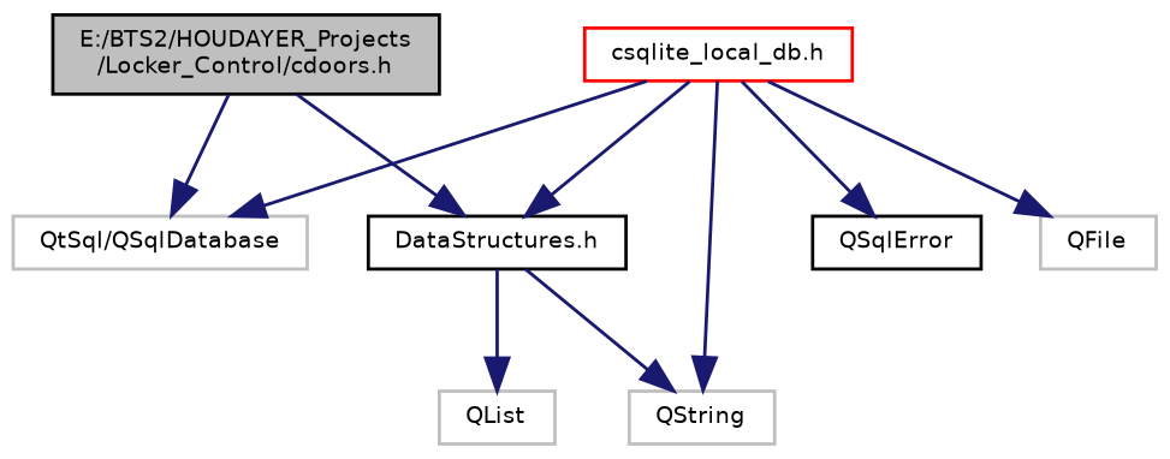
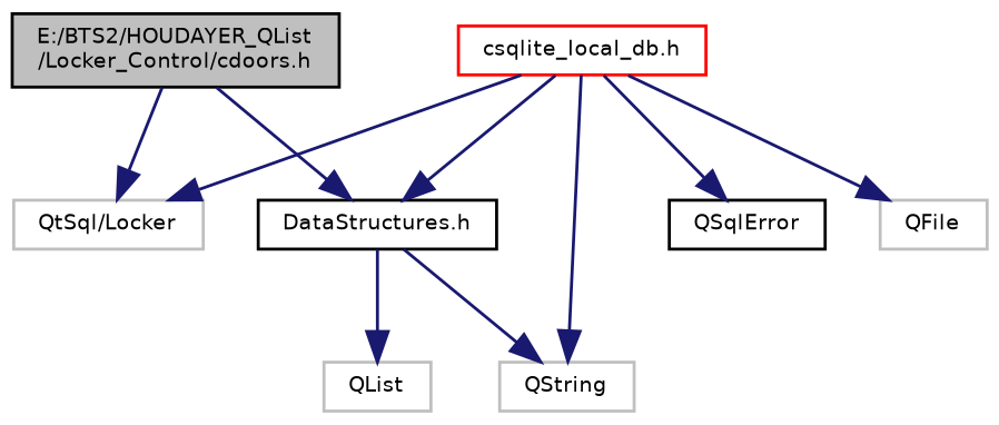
  digraph {
    node [color=grey75 fontname=Helvetica fontsize=7 shape=record]
    edge [color=midnightblue fontname=Helvetica fontsize=7 labelfontname=Helvetica labelfontsize=7 style=solid]
-   n1 [color=black fillcolor=grey75 fontcolor=black height=0.2 label="E:/BTS2/HOUDAYER_Projects\l/Locker_Control/cdoors.h" style=filled width=0.4]
+   n1 [color=black fillcolor=grey75 fontcolor=black height=0.2 label="E:/BTS2/HOUDAYER_QList\l/Locker_Control/cdoors.h" style=filled width=0.4]
    n2 [color=black height=0.2 label="DataStructures.h" width=0.4]
-   n3 [height=0.2 label="QtSql/QSqlDatabase" width=0.4]
+   n3 [height=0.2 label="QtSql/Locker" width=0.4]
    n4 [height=0.2 label=QString width=0.4]
    n5 [height=0.2 label=QList width=0.4]
    n6 [color=red height=0.2 label="csqlite_local_db.h" width=0.4]
    n7 [color=black height=0.2 label=QSqlError width=0.4]
    n8 [height=0.2 label=QFile width=0.4]
    n1 -> n2
    n1 -> n3
    n2 -> n4
    n2 -> n5
    n6 -> n2
    n6 -> n3
    n6 -> n4
    n6 -> n7
    n6 -> n8
  }
